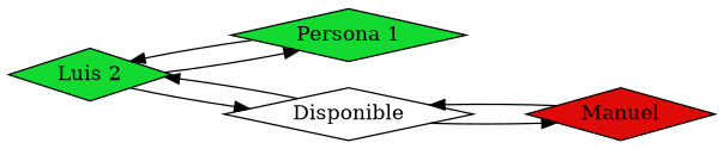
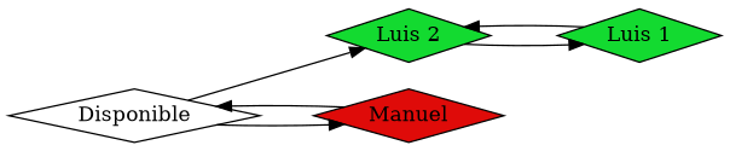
  digraph {
    rankdir=LR
    node [fillcolor="#13da30" shape=diamond style=filled]
    n1 [label="Luis 2"]
-   "Persona 1"
+   "Persona 1" [label="Luis 1"]
    Disponible [fillcolor="#ffffff"]
    Manuel [fillcolor="#df0b09"]
    n1 -> "Persona 1"
-   n1 -> Disponible
    "Persona 1" -> n1
    Disponible -> n1
    Disponible -> Manuel
    Manuel -> Disponible
  }
